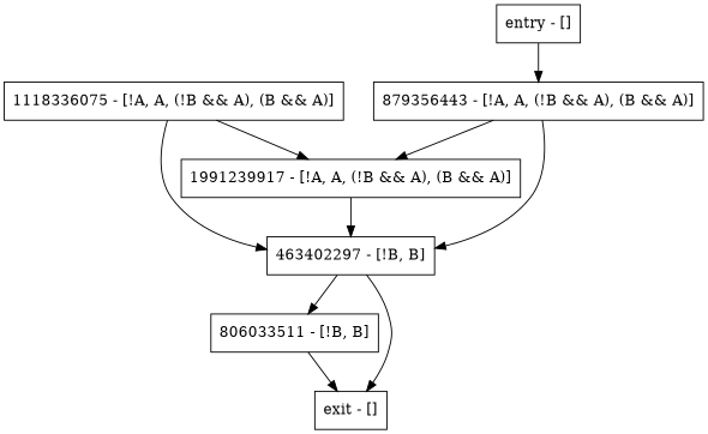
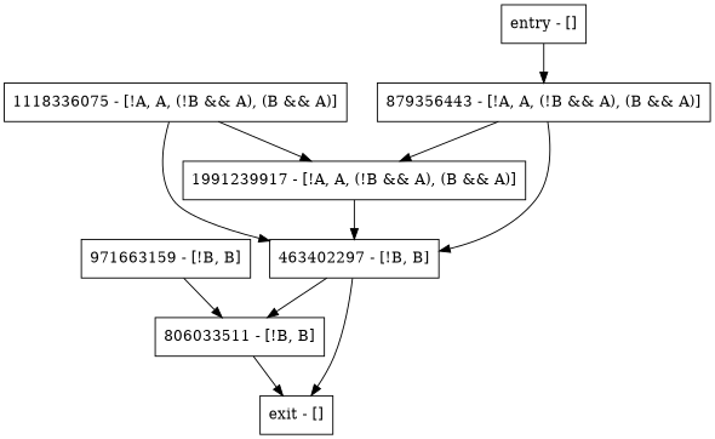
  digraph {
    node [shape=record]
    n1 [label="463402297 - [!B, B]"]
    n2 [label="806033511 - [!B, B]"]
    n3 [label="exit - []"]
+   n4 [label="971663159 - [!B, B]"]
    n5 [label="entry - []"]
    n6 [label="879356443 - [!A, A, (!B && A), (B && A)]"]
    n7 [label="1991239917 - [!A, A, (!B && A), (B && A)]"]
    n8 [label="1118336075 - [!A, A, (!B && A), (B && A)]"]
    n1 -> n2
    n1 -> n3
    n2 -> n3
+   n4 -> n2
    n5 -> n6
    n6 -> n1
    n6 -> n7
    n7 -> n1
    n8 -> n1
    n8 -> n7
  }
